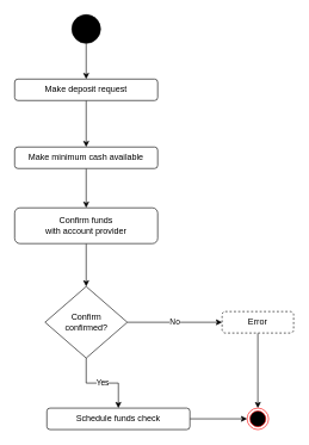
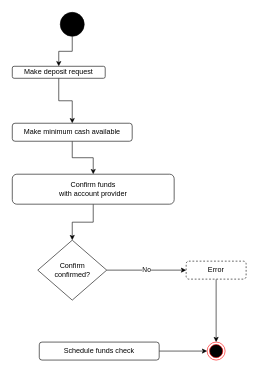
  <mxCell id="0" />
  <mxCell id="1" parent="0" />
  <mxCell id="2" value="" style="edgeStyle=orthogonalEdgeStyle;rounded=0;orthogonalLoop=1;jettySize=auto;html=1;" parent="1" source="3" target="5" edge="1"><mxGeometry relative="1" as="geometry" /></mxCell>
  <mxCell id="3" value="" style="ellipse;whiteSpace=wrap;html=1;aspect=fixed;fillColor=#000000;" parent="1" vertex="1"><mxGeometry x="100" y="20" width="40" height="40" as="geometry" /></mxCell>
  <mxCell id="4" value="" style="edgeStyle=orthogonalEdgeStyle;rounded=0;orthogonalLoop=1;jettySize=auto;html=1;entryX=0.5;entryY=0;entryDx=0;entryDy=0;" parent="1" source="5" target="11" edge="1"><mxGeometry relative="1" as="geometry" /></mxCell>
- <mxCell id="5" value="Make deposit request" style="rounded=1;whiteSpace=wrap;html=1;fillColor=#FFFFFF;" parent="1" vertex="1"><mxGeometry x="20" y="110" width="200" height="30" as="geometry" /></mxCell>
+ <mxCell id="5" value="Make deposit request" style="rounded=1;whiteSpace=wrap;html=1;fillColor=#FFFFFF;" parent="1" vertex="1"><mxGeometry x="20" y="110" width="155" height="20" as="geometry" /></mxCell>
  <mxCell id="6" value="No" style="edgeStyle=orthogonalEdgeStyle;rounded=0;orthogonalLoop=1;jettySize=auto;html=1;entryX=0;entryY=0.5;entryDx=0;entryDy=0;exitX=1;exitY=0.5;exitDx=0;exitDy=0;" parent="1" source="15" target="8" edge="1"><mxGeometry relative="1" as="geometry" /></mxCell>
  <mxCell id="7" style="edgeStyle=orthogonalEdgeStyle;rounded=0;orthogonalLoop=1;jettySize=auto;html=1;entryX=0.5;entryY=0;entryDx=0;entryDy=0;" edge="1" parent="1" source="8" target="9"><mxGeometry relative="1" as="geometry" /></mxCell>
  <mxCell id="8" value="Error" style="rounded=1;whiteSpace=wrap;html=1;fillColor=#FFFFFF;dashed=1;" parent="1" vertex="1"><mxGeometry x="310" y="435" width="100" height="30" as="geometry" /></mxCell>
  <mxCell id="9" value="" style="ellipse;html=1;shape=endState;fillColor=#000000;strokeColor=#ff0000;" parent="1" vertex="1"><mxGeometry x="345" y="570" width="30" height="30" as="geometry" /></mxCell>
  <mxCell id="10" style="edgeStyle=orthogonalEdgeStyle;rounded=0;orthogonalLoop=1;jettySize=auto;html=1;entryX=0.5;entryY=0;entryDx=0;entryDy=0;" edge="1" parent="1" source="11" target="13"><mxGeometry relative="1" as="geometry" /></mxCell>
  <mxCell id="11" value="Make minimum cash available" style="rounded=1;whiteSpace=wrap;html=1;fillColor=#FFFFFF;" vertex="1" parent="1"><mxGeometry x="20" y="205" width="200" height="30" as="geometry" /></mxCell>
  <mxCell id="12" style="edgeStyle=orthogonalEdgeStyle;rounded=0;orthogonalLoop=1;jettySize=auto;html=1;entryX=0.5;entryY=0;entryDx=0;entryDy=0;" edge="1" parent="1" source="13" target="15"><mxGeometry relative="1" as="geometry" /></mxCell>
- <mxCell id="13" value="Confirm funds &lt;br&gt;with account provider" style="rounded=1;whiteSpace=wrap;html=1;fillColor=#FFFFFF;" vertex="1" parent="1"><mxGeometry x="20" y="290" width="200" height="50" as="geometry" /></mxCell>
- <mxCell id="14" value="Yes" style="edgeStyle=orthogonalEdgeStyle;rounded=0;orthogonalLoop=1;jettySize=auto;html=1;entryX=0.5;entryY=0;entryDx=0;entryDy=0;" edge="1" parent="1" source="15" target="17"><mxGeometry relative="1" as="geometry" /></mxCell>
+ <mxCell id="13" value="Confirm funds &lt;br&gt;with account provider" style="rounded=1;whiteSpace=wrap;html=1;fillColor=#FFFFFF;" vertex="1" parent="1"><mxGeometry x="20" y="290" width="270" height="50" as="geometry" /></mxCell>
  <mxCell id="15" value="Confirm &lt;br&gt;confirmed?" style="rhombus;whiteSpace=wrap;html=1;fillColor=#FFFFFF;" vertex="1" parent="1"><mxGeometry x="62.5" y="400" width="115" height="100" as="geometry" /></mxCell>
  <mxCell id="16" style="edgeStyle=orthogonalEdgeStyle;rounded=0;orthogonalLoop=1;jettySize=auto;html=1;entryX=0;entryY=0.5;entryDx=0;entryDy=0;" edge="1" parent="1" source="17" target="9"><mxGeometry relative="1" as="geometry" /></mxCell>
  <mxCell id="17" value="Schedule funds check" style="rounded=1;whiteSpace=wrap;html=1;fillColor=#FFFFFF;" vertex="1" parent="1"><mxGeometry x="65" y="570" width="200" height="30" as="geometry" /></mxCell>
